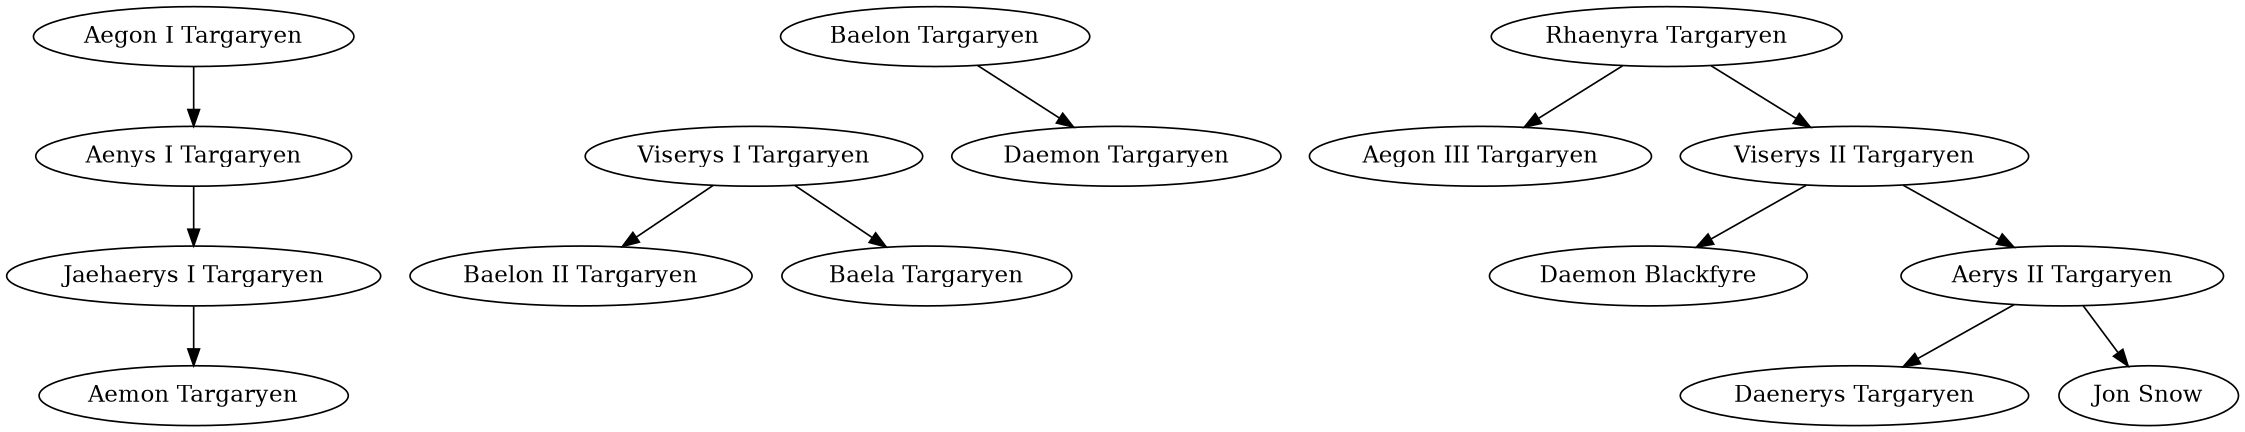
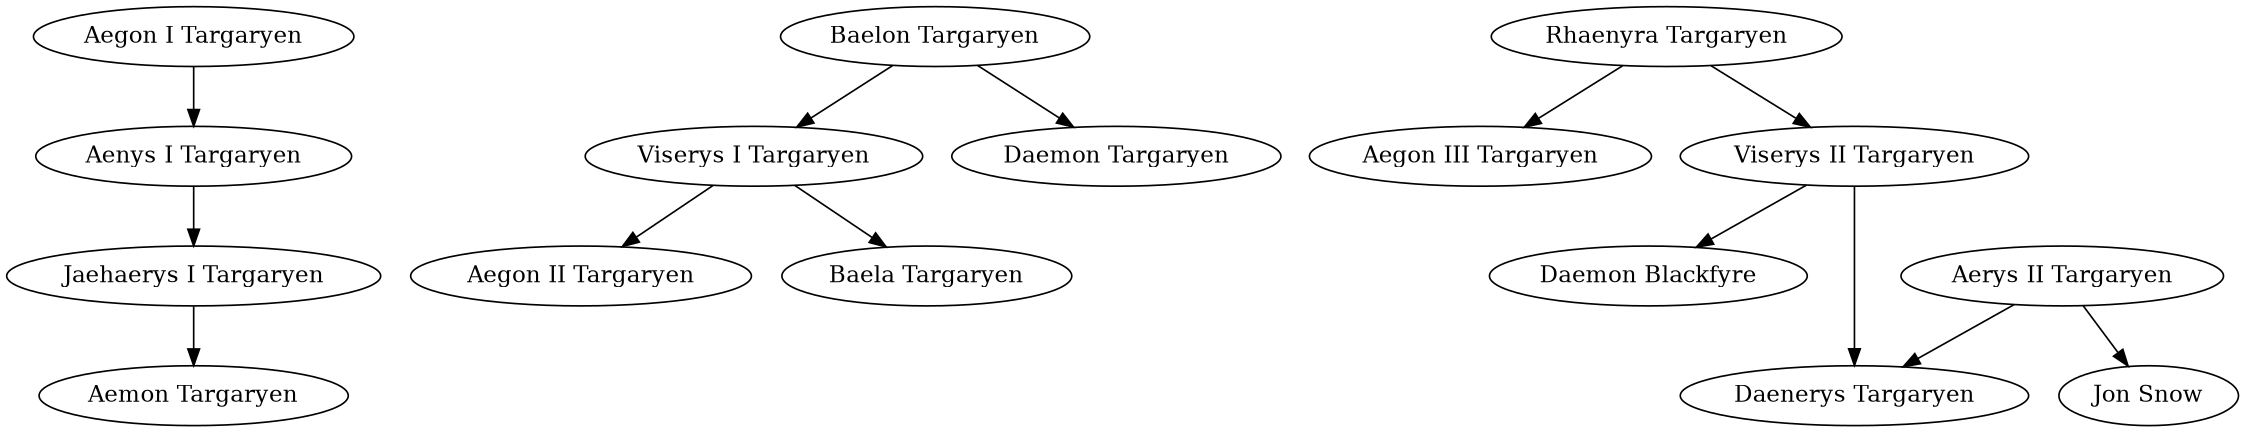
  digraph {
    "Aegon I Targaryen"
    "Aenys I Targaryen"
    "Jaehaerys I Targaryen"
    "Aemon Targaryen"
    "Baelon Targaryen"
    "Viserys I Targaryen"
    "Daemon Targaryen"
-   "Aegon II Targaryen" [label="Baelon II Targaryen"]
+   "Aegon II Targaryen"
    "Baela Targaryen"
    "Rhaenyra Targaryen"
    "Aegon III Targaryen"
    "Viserys II Targaryen"
    "Daemon Blackfyre"
    "Aerys II Targaryen"
    "Daenerys Targaryen"
    "Jon Snow"
    "Aegon I Targaryen" -> "Aenys I Targaryen"
    "Aenys I Targaryen" -> "Jaehaerys I Targaryen"
    "Jaehaerys I Targaryen" -> "Aemon Targaryen"
+   "Baelon Targaryen" -> "Viserys I Targaryen"
    "Baelon Targaryen" -> "Daemon Targaryen"
    "Viserys I Targaryen" -> "Aegon II Targaryen"
    "Viserys I Targaryen" -> "Baela Targaryen"
    "Rhaenyra Targaryen" -> "Aegon III Targaryen"
    "Rhaenyra Targaryen" -> "Viserys II Targaryen"
    "Viserys II Targaryen" -> "Daemon Blackfyre"
-   "Viserys II Targaryen" -> "Aerys II Targaryen"
+   "Viserys II Targaryen" -> "Daenerys Targaryen"
    "Aerys II Targaryen" -> "Daenerys Targaryen"
    "Aerys II Targaryen" -> "Jon Snow"
  }
